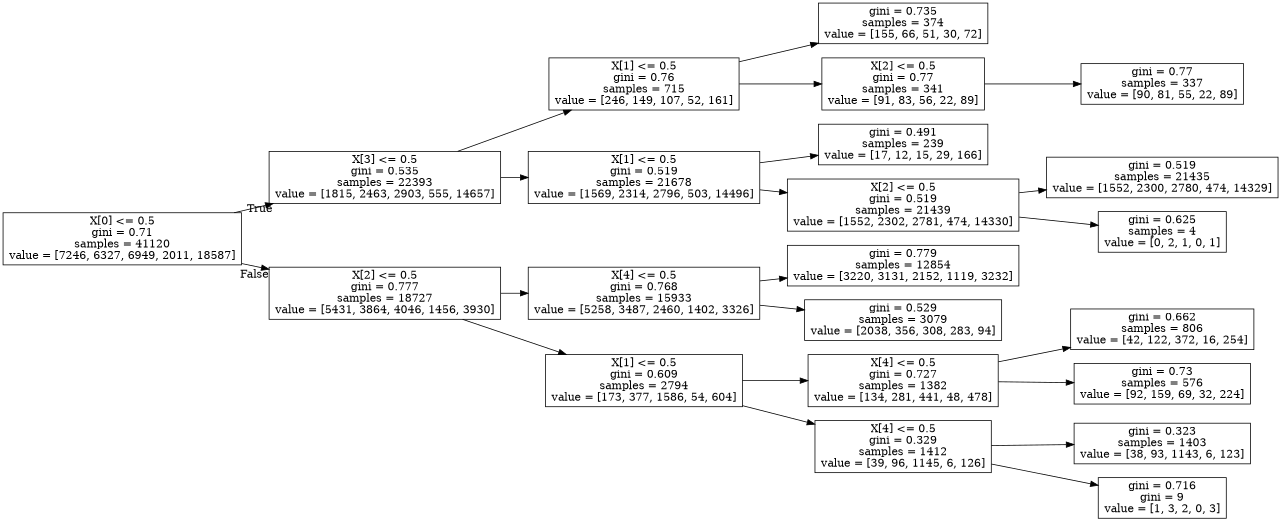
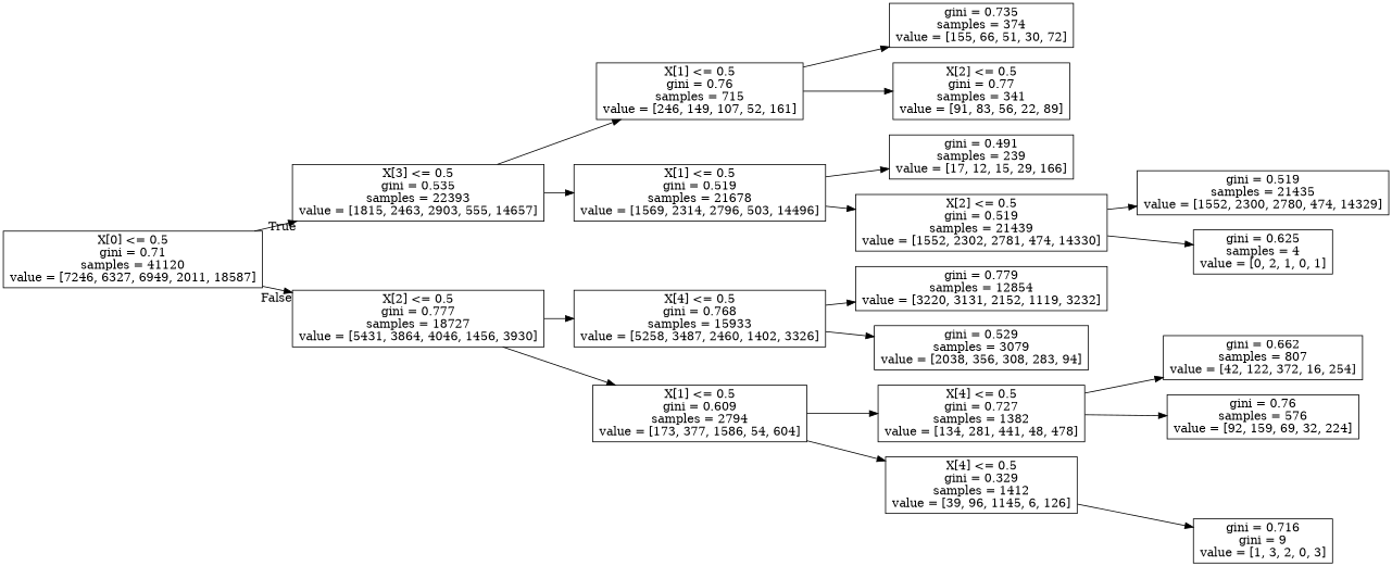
  digraph {
    rankdir=LR
    node [shape=box]
    n1 [label="X[0] <= 0.5\ngini = 0.71\nsamples = 41120\nvalue = [7246, 6327, 6949, 2011, 18587]"]
    n2 [label="X[3] <= 0.5\ngini = 0.535\nsamples = 22393\nvalue = [1815, 2463, 2903, 555, 14657]"]
    n3 [label="X[2] <= 0.5\ngini = 0.777\nsamples = 18727\nvalue = [5431, 3864, 4046, 1456, 3930]"]
    n4 [label="X[1] <= 0.5\ngini = 0.76\nsamples = 715\nvalue = [246, 149, 107, 52, 161]"]
    n5 [label="X[1] <= 0.5\ngini = 0.519\nsamples = 21678\nvalue = [1569, 2314, 2796, 503, 14496]"]
    n6 [label="X[4] <= 0.5\ngini = 0.768\nsamples = 15933\nvalue = [5258, 3487, 2460, 1402, 3326]"]
    n7 [label="X[1] <= 0.5\ngini = 0.609\nsamples = 2794\nvalue = [173, 377, 1586, 54, 604]"]
    n8 [label="gini = 0.735\nsamples = 374\nvalue = [155, 66, 51, 30, 72]"]
    n9 [label="X[2] <= 0.5\ngini = 0.77\nsamples = 341\nvalue = [91, 83, 56, 22, 89]"]
    n10 [label="gini = 0.491\nsamples = 239\nvalue = [17, 12, 15, 29, 166]"]
    n11 [label="X[2] <= 0.5\ngini = 0.519\nsamples = 21439\nvalue = [1552, 2302, 2781, 474, 14330]"]
-   n12 [label="gini = 0.77\nsamples = 337\nvalue = [90, 81, 55, 22, 89]"]
    n13 [label="gini = 0.519\nsamples = 21435\nvalue = [1552, 2300, 2780, 474, 14329]"]
    n14 [label="gini = 0.625\nsamples = 4\nvalue = [0, 2, 1, 0, 1]"]
    n15 [label="gini = 0.779\nsamples = 12854\nvalue = [3220, 3131, 2152, 1119, 3232]"]
    n16 [label="gini = 0.529\nsamples = 3079\nvalue = [2038, 356, 308, 283, 94]"]
    n17 [label="X[4] <= 0.5\ngini = 0.727\nsamples = 1382\nvalue = [134, 281, 441, 48, 478]"]
    n18 [label="X[4] <= 0.5\ngini = 0.329\nsamples = 1412\nvalue = [39, 96, 1145, 6, 126]"]
-   n19 [label="gini = 0.662\nsamples = 806\nvalue = [42, 122, 372, 16, 254]"]
-   n20 [label="gini = 0.73\nsamples = 576\nvalue = [92, 159, 69, 32, 224]"]
-   n21 [label="gini = 0.323\nsamples = 1403\nvalue = [38, 93, 1143, 6, 123]"]
+   n19 [label="gini = 0.662\nsamples = 807\nvalue = [42, 122, 372, 16, 254]"]
+   n20 [label="gini = 0.76\nsamples = 576\nvalue = [92, 159, 69, 32, 224]"]
    n22 [label="gini = 0.716\ngini = 9\nvalue = [1, 3, 2, 0, 3]"]
    n1 -> n2 [headlabel=True labelangle=45 labeldistance=2.5]
    n1 -> n3 [headlabel=False labelangle=-45 labeldistance=2.5]
    n2 -> n4
    n2 -> n5
    n3 -> n6
    n3 -> n7
    n4 -> n8
    n4 -> n9
    n5 -> n10
    n5 -> n11
    n6 -> n15
    n6 -> n16
    n7 -> n17
    n7 -> n18
-   n9 -> n12
    n11 -> n13
    n11 -> n14
    n17 -> n19
    n17 -> n20
-   n18 -> n21
    n18 -> n22
  }
